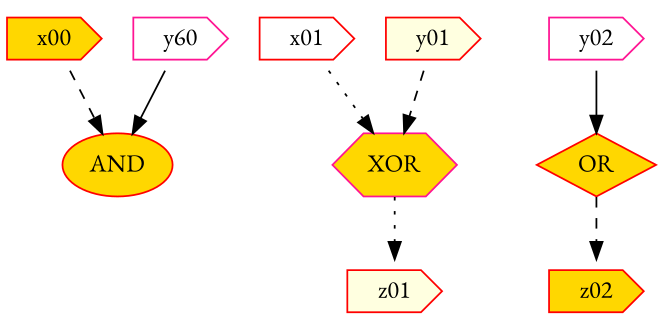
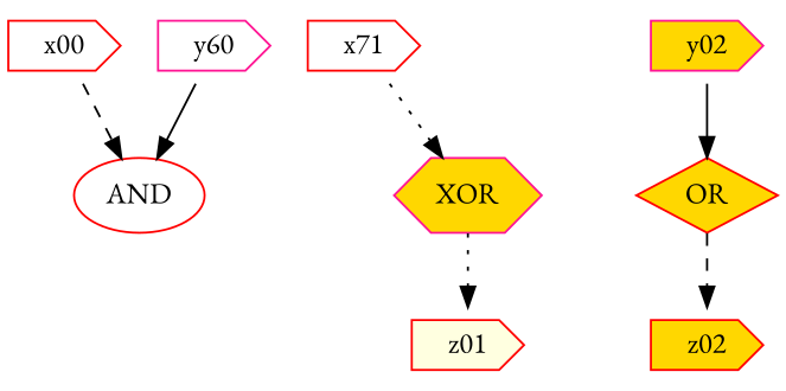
  digraph {
    fontname="EB Garamond"
    node [color=red fillcolor=gold fontname="EB Garamond" shape=cds style=filled]
    edge [fontname="EB Garamond" style=dashed]
-   n1 [label=AND shape=oval]
-   x00
-   x01 [fillcolor=white]
+   n1 [fillcolor=white label=AND shape=oval]
+   x00 [fillcolor=white]
+   x01 [fillcolor=white label=x71]
    n4 [color=deeppink label=XOR shape=hexagon]
    z01 [fillcolor=lightyellow]
    n6 [label=OR shape=diamond]
    z02
    n8 [color=deeppink fillcolor=white label=y60]
-   y01 [fillcolor=lightyellow]
-   y02 [color=deeppink fillcolor=white]
+   y02 [color=deeppink]
    x00 -> n1
    x01 -> n4 [style=dotted]
    n4 -> z01 [style=dotted]
    n6 -> z02
    n8 -> n1 [style=solid]
-   y01 -> n4
    y02 -> n6 [style=solid]
  }
